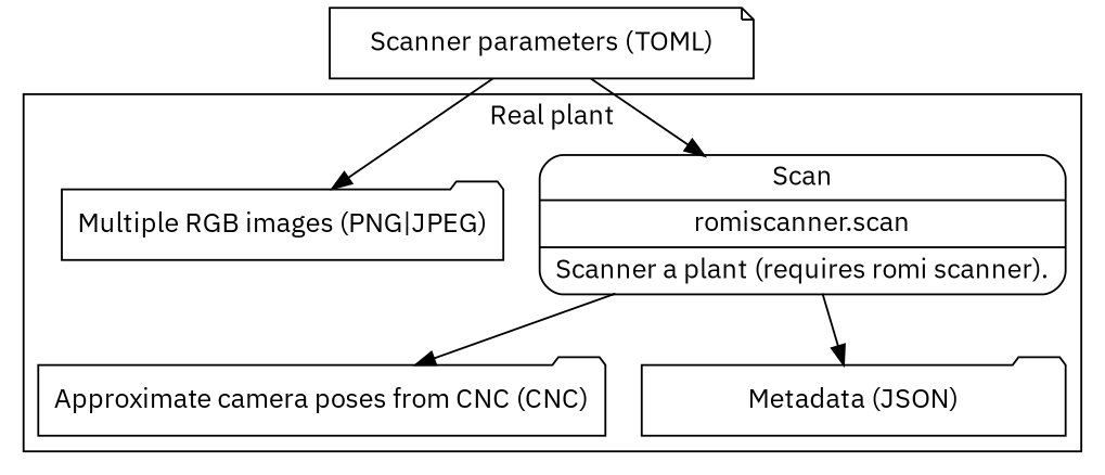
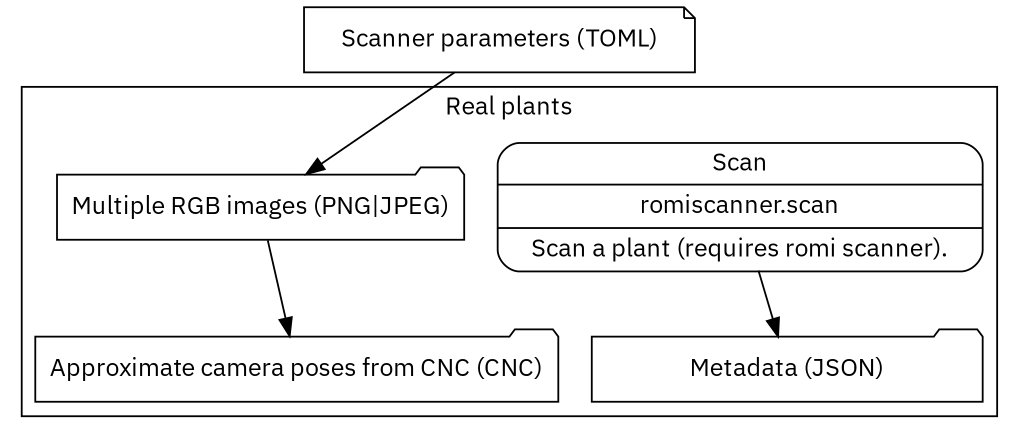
  digraph {
    fontname="IBM Plex Sans"
    node [fontname="IBM Plex Sans" shape=folder]
    edge [fontname="IBM Plex Sans"]
-   n1 [label="{<f0> Scan|<f1> romiscanner.scan|<f2> Scanner a plant (requires romi scanner).\n}" shape=Mrecord width=3]
+   n1 [label="{<f0> Scan|<f1> romiscanner.scan|<f2> Scan a plant (requires romi scanner).\n}" shape=Mrecord width=3]
    n2 [label="Multiple RGB images (PNG|JPEG)" width=3]
    n3 [label="Approximate camera poses from CNC (CNC)" width=3]
    n4 [label="Metadata (JSON)" width=3]
    n5 [label="Scanner parameters (TOML)" shape=note width=3]
    subgraph cluster_1 {
-     label="Real plant"
+     label="Real plants"
      n1
      n2
      n3
      n4
    }
    subgraph sub_2 {
      n5
    }
-   n1 -> n3
+   n2 -> n3
    n1 -> n4
-   n5 -> n1
    n5 -> n2
  }
